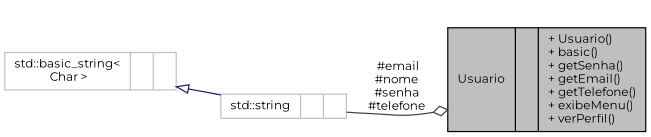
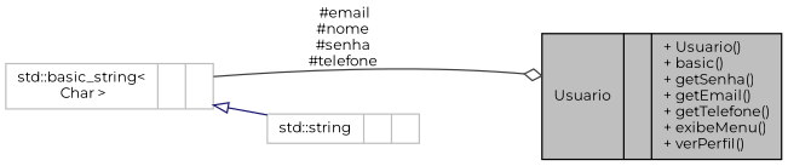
  digraph {
    fontname=Montserrat
    rankdir=LR
    node [color=grey75 fillcolor=white fontname=Montserrat fontsize=10 shape=record style=filled]
    edge [fontname=Montserrat fontsize=10 labelfontname=Helvetica labelfontsize=10 style=solid]
    n1 [color=black fillcolor=grey75 fontcolor=black height=0.2 label="{Usuario\n||+ Usuario()\l+ basic()\l+ getSenha()\l+ getEmail()\l+ getTelefone()\l+ exibeMenu()\l+ verPerfil()\l}" width=0.4]
    n2 [height=0.2 label="{std::string\n||}" width=0.4]
    n3 [height=0.2 label="{std::basic_string\<\l Char \>\n||}" width=0.4]
-   n2 -> n1 [arrowhead=odiamond color=grey25 label=" #email\n#nome\n#senha\n#telefone"]
+   n3 -> n1 [arrowhead=odiamond color=grey25 label=" #email\n#nome\n#senha\n#telefone"]
    n3 -> n2 [arrowtail=onormal color=midnightblue dir=back]
  }
